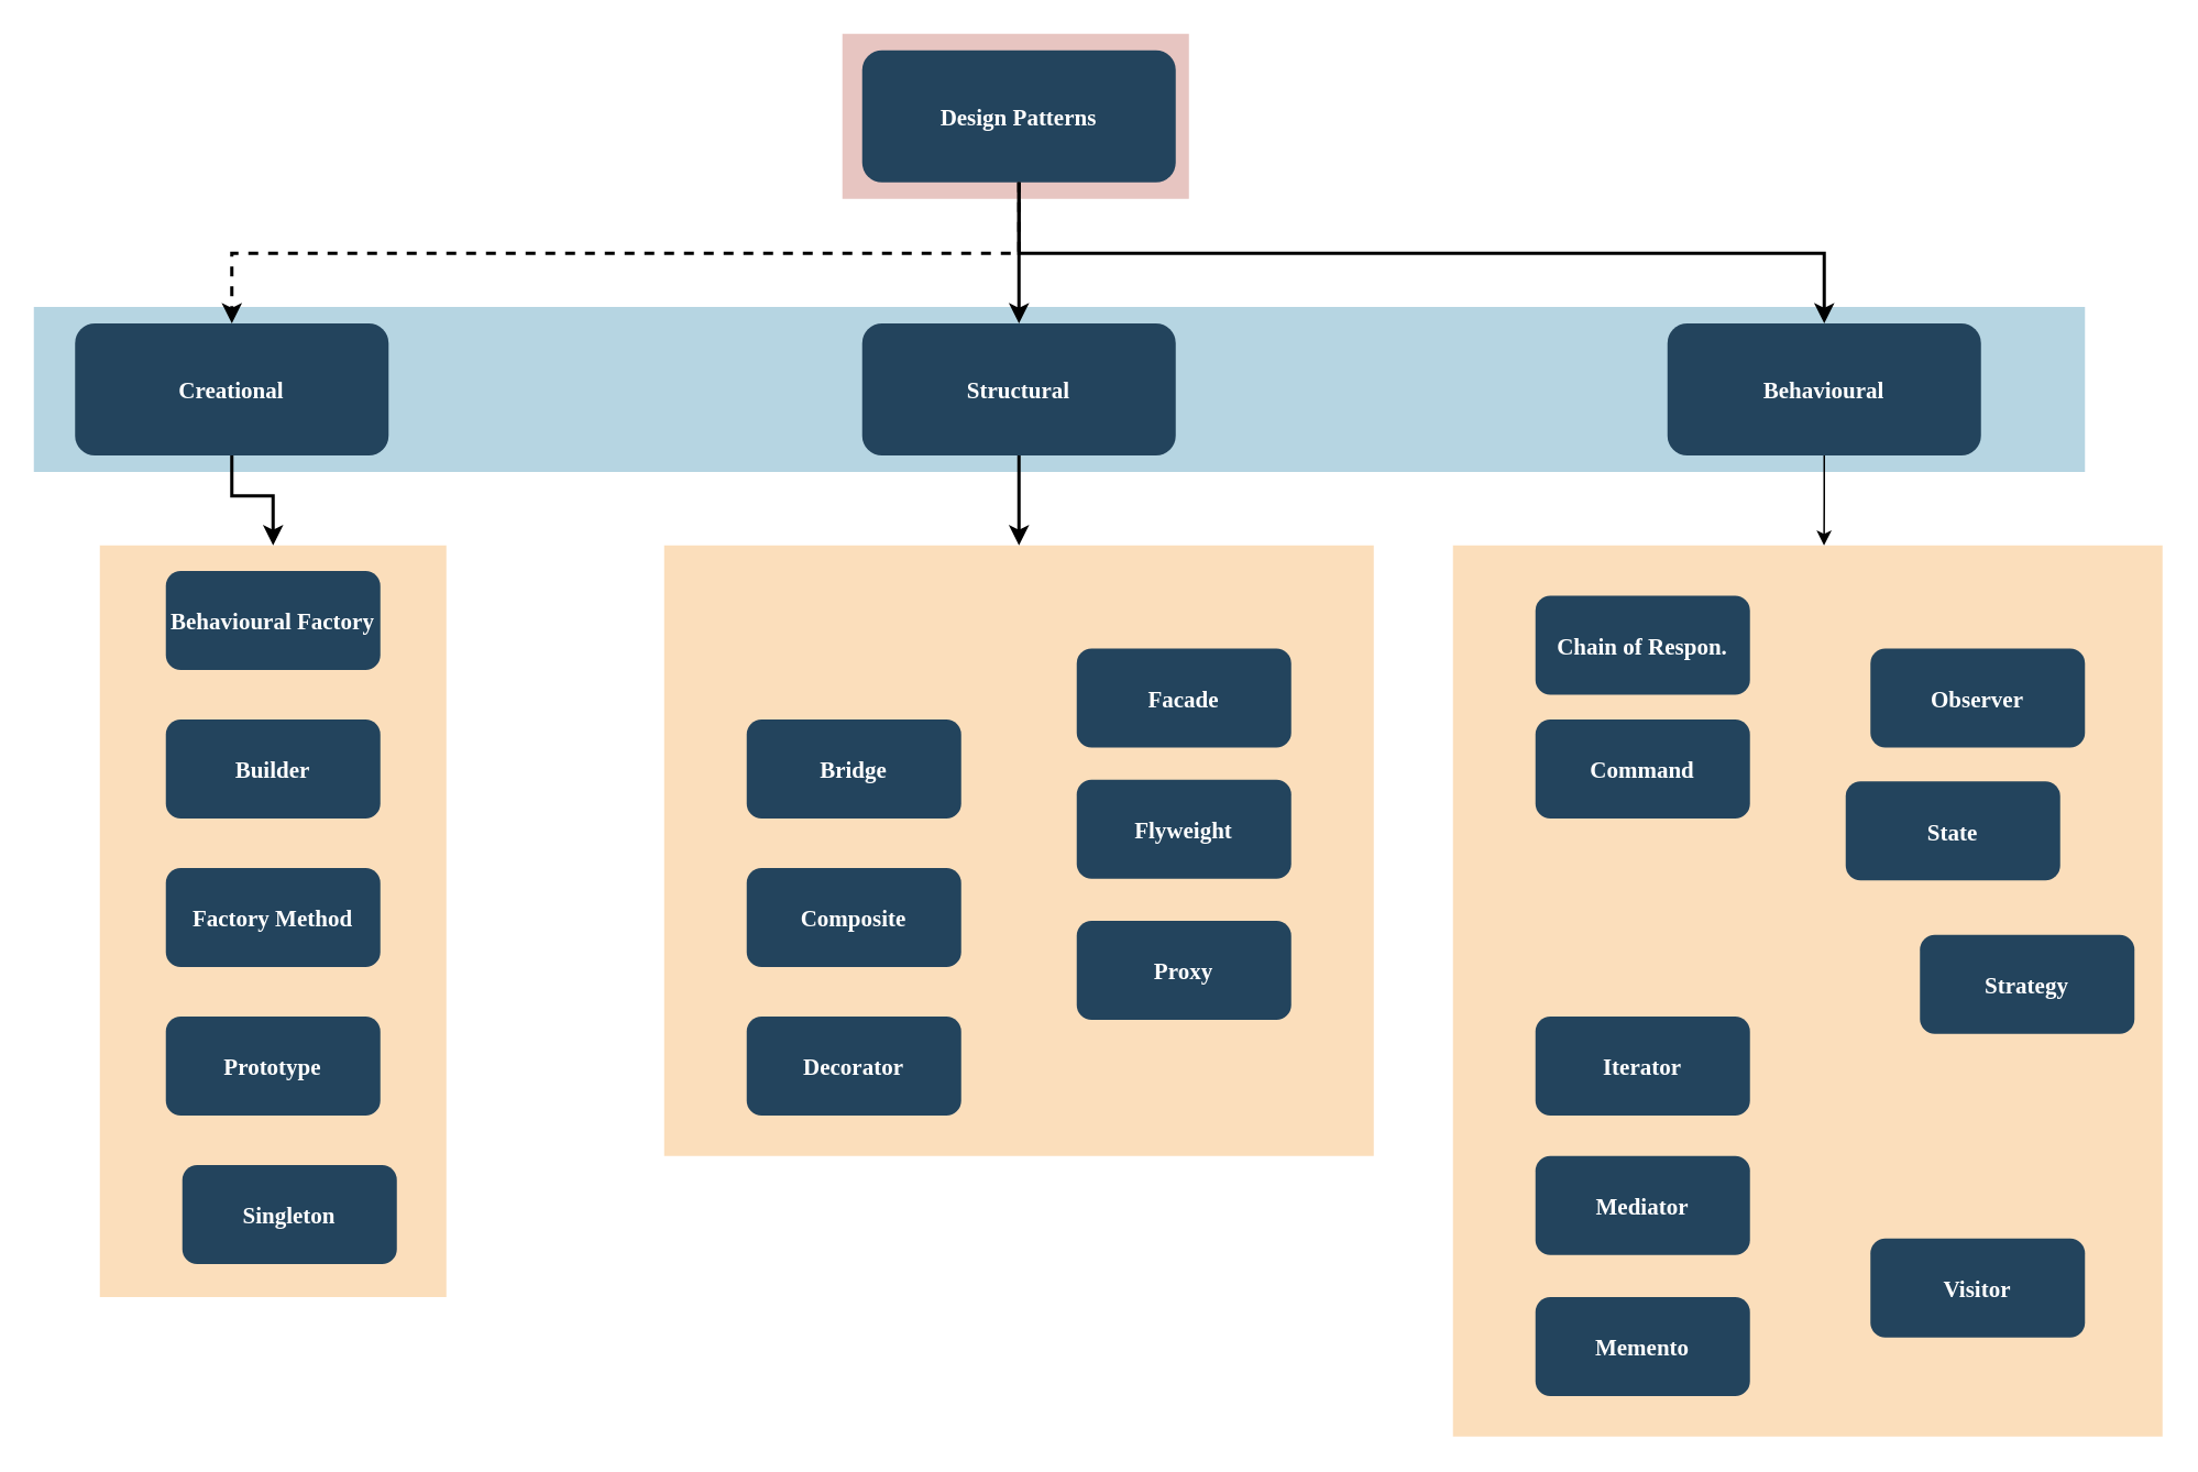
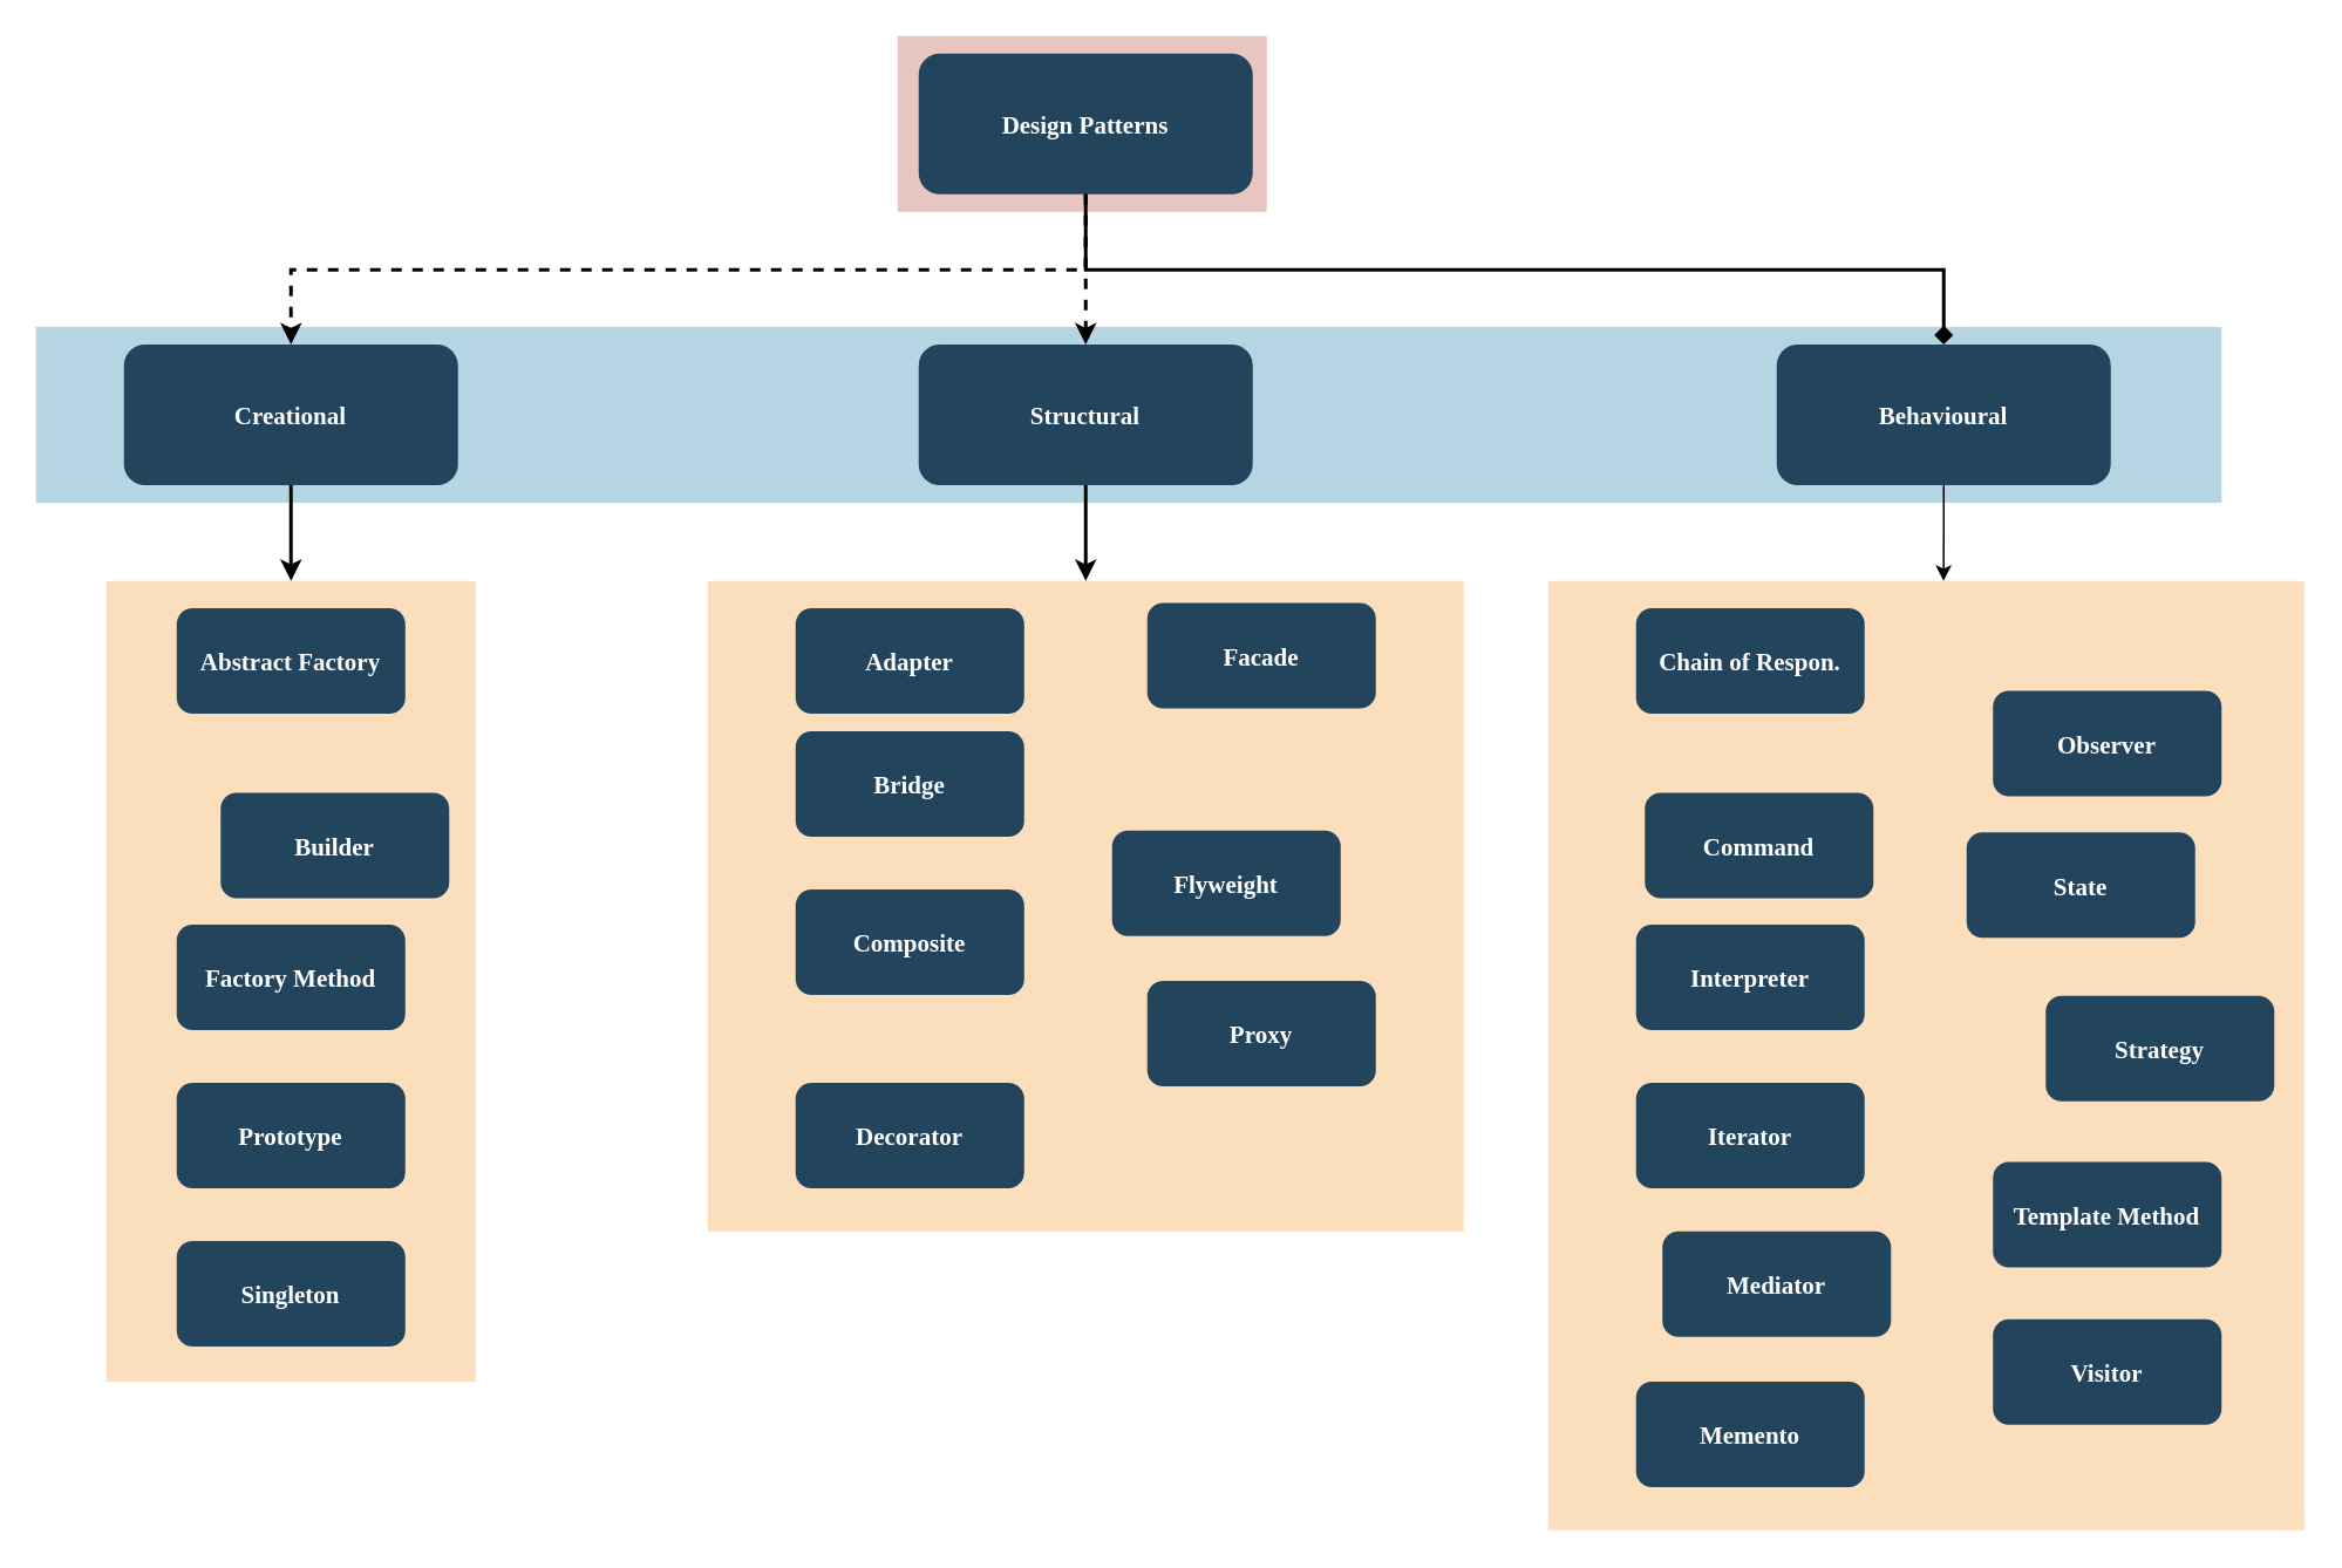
  <mxCell id="0" />
  <mxCell id="1" parent="0" />
  <mxCell id="2" value="" style="fillColor=#AE4132;strokeColor=none;opacity=30;" parent="1" vertex="1"><mxGeometry x="510" y="20" width="210" height="100.0" as="geometry" /></mxCell>
  <mxCell id="3" value="" style="fillColor=#10739E;strokeColor=none;opacity=30;" parent="1" vertex="1"><mxGeometry x="20" y="185.5" width="1243" height="100" as="geometry" /></mxCell>
  <mxCell id="4" value="" style="fillColor=#F2931E;strokeColor=none;opacity=30;" parent="1" vertex="1"><mxGeometry x="402" y="330" width="430" height="370" as="geometry" /></mxCell>
  <mxCell id="5" value="" style="fillColor=#F2931E;strokeColor=none;opacity=30;" parent="1" vertex="1"><mxGeometry x="60" y="330" width="210" height="455.5" as="geometry" /></mxCell>
  <mxCell id="6" value="Design Patterns" style="rounded=1;fillColor=#23445D;gradientColor=none;strokeColor=none;fontColor=#FFFFFF;fontStyle=1;fontFamily=Tahoma;fontSize=14" parent="1" vertex="1"><mxGeometry x="522" y="30" width="190" height="80" as="geometry" /></mxCell>
  <mxCell id="7" style="edgeStyle=orthogonalEdgeStyle;rounded=0;orthogonalLoop=1;jettySize=auto;html=1;entryX=0.523;entryY=0;entryDx=0;entryDy=0;entryPerimeter=0;" edge="1" parent="1" source="8" target="28"><mxGeometry relative="1" as="geometry" /></mxCell>
  <mxCell id="8" value="Behavioural" style="rounded=1;fillColor=#23445D;gradientColor=none;strokeColor=none;fontColor=#FFFFFF;fontStyle=1;fontFamily=Tahoma;fontSize=14" parent="1" vertex="1"><mxGeometry x="1010" y="195.5" width="190" height="80" as="geometry" /></mxCell>
- <mxCell id="9" value="" style="edgeStyle=elbowEdgeStyle;elbow=vertical;strokeWidth=2;rounded=0" parent="1" source="6" target="8" edge="1"><mxGeometry x="337" y="215.5" width="100" height="100" as="geometry"><mxPoint x="297" y="175.5" as="sourcePoint" /><mxPoint x="397" y="75.5" as="targetPoint" /></mxGeometry></mxCell>
+ <mxCell id="9" value="" style="edgeStyle=elbowEdgeStyle;elbow=vertical;strokeWidth=2;rounded=0;endArrow=diamond;" parent="1" source="6" target="8" edge="1"><mxGeometry x="337" y="215.5" width="100" height="100" as="geometry"><mxPoint x="297" y="175.5" as="sourcePoint" /><mxPoint x="397" y="75.5" as="targetPoint" /></mxGeometry></mxCell>
  <mxCell id="10" value="Structural" style="rounded=1;fillColor=#23445D;gradientColor=none;strokeColor=none;fontColor=#FFFFFF;fontStyle=1;fontFamily=Tahoma;fontSize=14" parent="1" vertex="1"><mxGeometry x="522" y="195.5" width="190" height="80" as="geometry" /></mxCell>
- <mxCell id="11" value="Creational" style="rounded=1;fillColor=#23445D;gradientColor=none;strokeColor=none;fontColor=#FFFFFF;fontStyle=1;fontFamily=Tahoma;fontSize=14" parent="1" vertex="1"><mxGeometry x="45" y="195.5" width="190" height="80" as="geometry" /></mxCell>
- <mxCell id="12" value="Behavioural Factory" style="rounded=1;fillColor=#23445D;gradientColor=none;strokeColor=none;fontColor=#FFFFFF;fontStyle=1;fontFamily=Tahoma;fontSize=14" parent="1" vertex="1"><mxGeometry x="100" y="345.5" width="130" height="60" as="geometry" /></mxCell>
- <mxCell id="13" value="Builder" style="rounded=1;fillColor=#23445D;gradientColor=none;strokeColor=none;fontColor=#FFFFFF;fontStyle=1;fontFamily=Tahoma;fontSize=14" parent="1" vertex="1"><mxGeometry x="100" y="435.5" width="130" height="60" as="geometry" /></mxCell>
+ <mxCell id="11" value="Creational" style="rounded=1;fillColor=#23445D;gradientColor=none;strokeColor=none;fontColor=#FFFFFF;fontStyle=1;fontFamily=Tahoma;fontSize=14" parent="1" vertex="1"><mxGeometry x="70" y="195.5" width="190" height="80" as="geometry" /></mxCell>
+ <mxCell id="12" value="Abstract Factory" style="rounded=1;fillColor=#23445D;gradientColor=none;strokeColor=none;fontColor=#FFFFFF;fontStyle=1;fontFamily=Tahoma;fontSize=14" parent="1" vertex="1"><mxGeometry x="100" y="345.5" width="130" height="60" as="geometry" /></mxCell>
+ <mxCell id="13" value="Builder" style="rounded=1;fillColor=#23445D;gradientColor=none;strokeColor=none;fontColor=#FFFFFF;fontStyle=1;fontFamily=Tahoma;fontSize=14" parent="1" vertex="1"><mxGeometry x="125" y="450.5" width="130" height="60" as="geometry" /></mxCell>
  <mxCell id="14" value="Factory Method" style="rounded=1;fillColor=#23445D;gradientColor=none;strokeColor=none;fontColor=#FFFFFF;fontStyle=1;fontFamily=Tahoma;fontSize=14" parent="1" vertex="1"><mxGeometry x="100" y="525.5" width="130" height="60" as="geometry" /></mxCell>
  <mxCell id="15" value="Prototype" style="rounded=1;fillColor=#23445D;gradientColor=none;strokeColor=none;fontColor=#FFFFFF;fontStyle=1;fontFamily=Tahoma;fontSize=14" parent="1" vertex="1"><mxGeometry x="100" y="615.5" width="130" height="60" as="geometry" /></mxCell>
- <mxCell id="16" value="Singleton" style="rounded=1;fillColor=#23445D;gradientColor=none;strokeColor=none;fontColor=#FFFFFF;fontStyle=1;fontFamily=Tahoma;fontSize=14" parent="1" vertex="1"><mxGeometry x="110" y="705.5" width="130" height="60" as="geometry" /></mxCell>
- <mxCell id="18" value="Bridge" style="rounded=1;fillColor=#23445D;gradientColor=none;strokeColor=none;fontColor=#FFFFFF;fontStyle=1;fontFamily=Tahoma;fontSize=14" parent="1" vertex="1"><mxGeometry x="452" y="435.5" width="130" height="60" as="geometry" /></mxCell>
- <mxCell id="19" value="Composite" style="rounded=1;fillColor=#23445D;gradientColor=none;strokeColor=none;fontColor=#FFFFFF;fontStyle=1;fontFamily=Tahoma;fontSize=14" parent="1" vertex="1"><mxGeometry x="452" y="525.5" width="130" height="60" as="geometry" /></mxCell>
+ <mxCell id="16" value="Singleton" style="rounded=1;fillColor=#23445D;gradientColor=none;strokeColor=none;fontColor=#FFFFFF;fontStyle=1;fontFamily=Tahoma;fontSize=14" parent="1" vertex="1"><mxGeometry x="100" y="705.5" width="130" height="60" as="geometry" /></mxCell>
+ <mxCell id="17" value="Adapter" style="rounded=1;fillColor=#23445D;gradientColor=none;strokeColor=none;fontColor=#FFFFFF;fontStyle=1;fontFamily=Tahoma;fontSize=14" parent="1" vertex="1"><mxGeometry x="452" y="345.5" width="130" height="60" as="geometry" /></mxCell>
+ <mxCell id="18" value="Bridge" style="rounded=1;fillColor=#23445D;gradientColor=none;strokeColor=none;fontColor=#FFFFFF;fontStyle=1;fontFamily=Tahoma;fontSize=14" parent="1" vertex="1"><mxGeometry x="452" y="415.5" width="130" height="60" as="geometry" /></mxCell>
+ <mxCell id="19" value="Composite" style="rounded=1;fillColor=#23445D;gradientColor=none;strokeColor=none;fontColor=#FFFFFF;fontStyle=1;fontFamily=Tahoma;fontSize=14" parent="1" vertex="1"><mxGeometry x="452" y="505.5" width="130" height="60" as="geometry" /></mxCell>
  <mxCell id="20" value="Decorator" style="rounded=1;fillColor=#23445D;gradientColor=none;strokeColor=none;fontColor=#FFFFFF;fontStyle=1;fontFamily=Tahoma;fontSize=14" parent="1" vertex="1"><mxGeometry x="452" y="615.5" width="130" height="60" as="geometry" /></mxCell>
- <mxCell id="21" value="" style="edgeStyle=elbowEdgeStyle;elbow=vertical;strokeWidth=2;rounded=0" parent="1" source="6" target="10" edge="1"><mxGeometry x="347" y="225.5" width="100" height="100" as="geometry"><mxPoint x="822" y="135.5" as="sourcePoint" /><mxPoint x="1427" y="205.5" as="targetPoint" /></mxGeometry></mxCell>
+ <mxCell id="21" value="" style="edgeStyle=elbowEdgeStyle;elbow=vertical;strokeWidth=2;rounded=0;dashed=1;" parent="1" source="6" target="10" edge="1"><mxGeometry x="347" y="225.5" width="100" height="100" as="geometry"><mxPoint x="822" y="135.5" as="sourcePoint" /><mxPoint x="1427" y="205.5" as="targetPoint" /></mxGeometry></mxCell>
  <mxCell id="22" value="" style="edgeStyle=elbowEdgeStyle;elbow=vertical;strokeWidth=2;rounded=0;dashed=1;" parent="1" source="6" target="11" edge="1"><mxGeometry x="-23" y="135.5" width="100" height="100" as="geometry"><mxPoint x="-63" y="95.5" as="sourcePoint" /><mxPoint x="37" y="-4.5" as="targetPoint" /></mxGeometry></mxCell>
- <mxCell id="23" value="Facade" style="rounded=1;fillColor=#23445D;gradientColor=none;strokeColor=none;fontColor=#FFFFFF;fontStyle=1;fontFamily=Tahoma;fontSize=14" vertex="1" parent="1"><mxGeometry x="652" y="392.5" width="130" height="60" as="geometry" /></mxCell>
- <mxCell id="24" value="Flyweight" style="rounded=1;fillColor=#23445D;gradientColor=none;strokeColor=none;fontColor=#FFFFFF;fontStyle=1;fontFamily=Tahoma;fontSize=14" vertex="1" parent="1"><mxGeometry x="652" y="472" width="130" height="60" as="geometry" /></mxCell>
+ <mxCell id="23" value="Facade" style="rounded=1;fillColor=#23445D;gradientColor=none;strokeColor=none;fontColor=#FFFFFF;fontStyle=1;fontFamily=Tahoma;fontSize=14" vertex="1" parent="1"><mxGeometry x="652" y="342.5" width="130" height="60" as="geometry" /></mxCell>
+ <mxCell id="24" value="Flyweight" style="rounded=1;fillColor=#23445D;gradientColor=none;strokeColor=none;fontColor=#FFFFFF;fontStyle=1;fontFamily=Tahoma;fontSize=14" vertex="1" parent="1"><mxGeometry x="632" y="472" width="130" height="60" as="geometry" /></mxCell>
  <mxCell id="25" value="Proxy" style="rounded=1;fillColor=#23445D;gradientColor=none;strokeColor=none;fontColor=#FFFFFF;fontStyle=1;fontFamily=Tahoma;fontSize=14" vertex="1" parent="1"><mxGeometry x="652" y="557.5" width="130" height="60" as="geometry" /></mxCell>
  <mxCell id="26" value="" style="edgeStyle=elbowEdgeStyle;elbow=vertical;strokeWidth=2;rounded=0;exitX=0.5;exitY=1;exitDx=0;exitDy=0;entryX=0.5;entryY=0;entryDx=0;entryDy=0;" edge="1" parent="1" source="11" target="5"><mxGeometry x="-103" y="145.5" width="100" height="100" as="geometry"><mxPoint x="537" y="285.5" as="sourcePoint" /><mxPoint x="537" y="325.5" as="targetPoint" /><Array as="points"><mxPoint x="260" y="300" /></Array></mxGeometry></mxCell>
  <mxCell id="27" value="" style="edgeStyle=elbowEdgeStyle;elbow=vertical;strokeWidth=2;rounded=0;entryX=0.5;entryY=0;entryDx=0;entryDy=0;exitX=0.5;exitY=1;exitDx=0;exitDy=0;" edge="1" parent="1" source="10" target="4"><mxGeometry x="-3" y="155.5" width="100" height="100" as="geometry"><mxPoint x="480" y="300" as="sourcePoint" /><mxPoint x="265" y="340" as="targetPoint" /><Array as="points"><mxPoint x="617" y="300" /></Array></mxGeometry></mxCell>
  <mxCell id="28" value="" style="fillColor=#F2931E;strokeColor=none;opacity=30;" vertex="1" parent="1"><mxGeometry x="880" y="330" width="430" height="540" as="geometry" /></mxCell>
- <mxCell id="29" value="Chain of Respon." style="rounded=1;fillColor=#23445D;gradientColor=none;strokeColor=none;fontColor=#FFFFFF;fontStyle=1;fontFamily=Tahoma;fontSize=14" vertex="1" parent="1"><mxGeometry x="930" y="360.5" width="130" height="60" as="geometry" /></mxCell>
- <mxCell id="30" value="Command" style="rounded=1;fillColor=#23445D;gradientColor=none;strokeColor=none;fontColor=#FFFFFF;fontStyle=1;fontFamily=Tahoma;fontSize=14" vertex="1" parent="1"><mxGeometry x="930" y="435.5" width="130" height="60" as="geometry" /></mxCell>
+ <mxCell id="29" value="Chain of Respon." style="rounded=1;fillColor=#23445D;gradientColor=none;strokeColor=none;fontColor=#FFFFFF;fontStyle=1;fontFamily=Tahoma;fontSize=14" vertex="1" parent="1"><mxGeometry x="930" y="345.5" width="130" height="60" as="geometry" /></mxCell>
+ <mxCell id="30" value="Command" style="rounded=1;fillColor=#23445D;gradientColor=none;strokeColor=none;fontColor=#FFFFFF;fontStyle=1;fontFamily=Tahoma;fontSize=14" vertex="1" parent="1"><mxGeometry x="935" y="450.5" width="130" height="60" as="geometry" /></mxCell>
+ <mxCell id="31" value="Interpreter" style="rounded=1;fillColor=#23445D;gradientColor=none;strokeColor=none;fontColor=#FFFFFF;fontStyle=1;fontFamily=Tahoma;fontSize=14" vertex="1" parent="1"><mxGeometry x="930" y="525.5" width="130" height="60" as="geometry" /></mxCell>
  <mxCell id="32" value="Iterator" style="rounded=1;fillColor=#23445D;gradientColor=none;strokeColor=none;fontColor=#FFFFFF;fontStyle=1;fontFamily=Tahoma;fontSize=14" vertex="1" parent="1"><mxGeometry x="930" y="615.5" width="130" height="60" as="geometry" /></mxCell>
  <mxCell id="33" value="Memento" style="rounded=1;fillColor=#23445D;gradientColor=none;strokeColor=none;fontColor=#FFFFFF;fontStyle=1;fontFamily=Tahoma;fontSize=14" vertex="1" parent="1"><mxGeometry x="930" y="785.5" width="130" height="60" as="geometry" /></mxCell>
  <mxCell id="34" value="Observer" style="rounded=1;fillColor=#23445D;gradientColor=none;strokeColor=none;fontColor=#FFFFFF;fontStyle=1;fontFamily=Tahoma;fontSize=14" vertex="1" parent="1"><mxGeometry x="1133" y="392.5" width="130" height="60" as="geometry" /></mxCell>
  <mxCell id="35" value="State" style="rounded=1;fillColor=#23445D;gradientColor=none;strokeColor=none;fontColor=#FFFFFF;fontStyle=1;fontFamily=Tahoma;fontSize=14" vertex="1" parent="1"><mxGeometry x="1118" y="473" width="130" height="60" as="geometry" /></mxCell>
- <mxCell id="36" value="Mediator" style="rounded=1;fillColor=#23445D;gradientColor=none;strokeColor=none;fontColor=#FFFFFF;fontStyle=1;fontFamily=Tahoma;fontSize=14" vertex="1" parent="1"><mxGeometry x="930" y="700" width="130" height="60" as="geometry" /></mxCell>
+ <mxCell id="36" value="Mediator" style="rounded=1;fillColor=#23445D;gradientColor=none;strokeColor=none;fontColor=#FFFFFF;fontStyle=1;fontFamily=Tahoma;fontSize=14" vertex="1" parent="1"><mxGeometry x="945" y="700" width="130" height="60" as="geometry" /></mxCell>
  <mxCell id="37" value="Strategy" style="rounded=1;fillColor=#23445D;gradientColor=none;strokeColor=none;fontColor=#FFFFFF;fontStyle=1;fontFamily=Tahoma;fontSize=14" vertex="1" parent="1"><mxGeometry x="1163" y="566" width="130" height="60" as="geometry" /></mxCell>
+ <mxCell id="38" value="Template Method" style="rounded=1;fillColor=#23445D;gradientColor=none;strokeColor=none;fontColor=#FFFFFF;fontStyle=1;fontFamily=Tahoma;fontSize=14" vertex="1" parent="1"><mxGeometry x="1133" y="660.5" width="130" height="60" as="geometry" /></mxCell>
  <mxCell id="39" value="Visitor" style="rounded=1;fillColor=#23445D;gradientColor=none;strokeColor=none;fontColor=#FFFFFF;fontStyle=1;fontFamily=Tahoma;fontSize=14" vertex="1" parent="1"><mxGeometry x="1133" y="750" width="130" height="60" as="geometry" /></mxCell>
